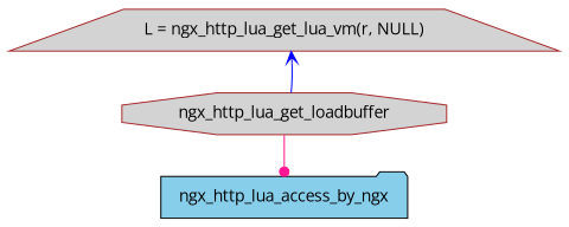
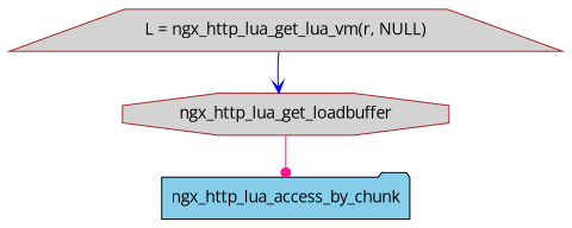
  digraph {
    fontname="Open Sans"
    node [color=brown fillcolor=lightgrey fontname="Open Sans" style=filled]
    edge [fontname="Open Sans"]
    "L = ngx_http_lua_get_lua_vm(r, NULL)" [shape=trapezium]
    n2 [label=ngx_http_lua_get_loadbuffer shape=octagon]
-   ngx_http_lua_access_by_chunk [color=black fillcolor=skyblue shape=folder label=ngx_http_lua_access_by_ngx]
-   n2 -> "L = ngx_http_lua_get_lua_vm(r, NULL)" [arrowhead=vee color=blue]
+   ngx_http_lua_access_by_chunk [color=black fillcolor=skyblue shape=folder]
+   "L = ngx_http_lua_get_lua_vm(r, NULL)" -> n2 [arrowhead=vee color=blue]
    n2 -> ngx_http_lua_access_by_chunk [arrowhead=dot color=deeppink]
  }
